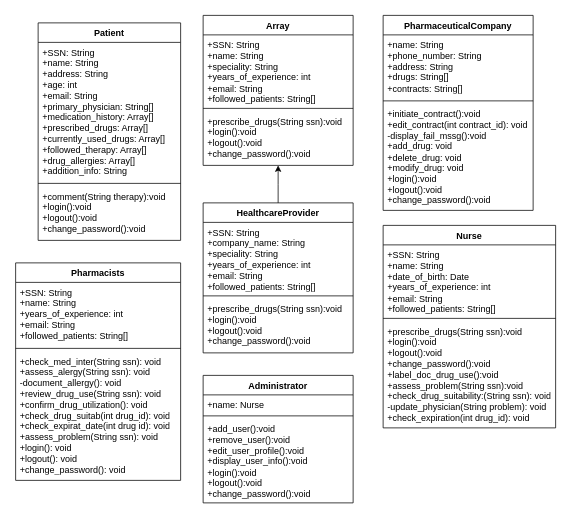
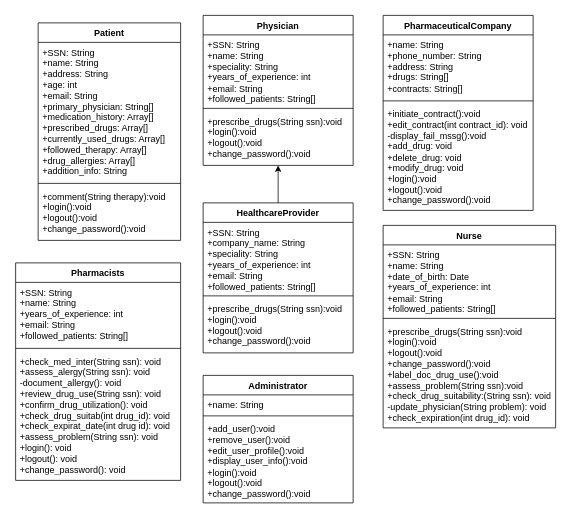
  <mxCell id="0" />
  <mxCell id="1" parent="0" />
  <mxCell id="2" value="Patient" style="swimlane;fontStyle=1;align=center;verticalAlign=top;childLayout=stackLayout;horizontal=1;startSize=26;horizontalStack=0;resizeParent=1;resizeParentMax=0;resizeLast=0;collapsible=1;marginBottom=0;whiteSpace=wrap;html=1;" vertex="1" parent="1"><mxGeometry x="50" y="30" width="190" height="290" as="geometry" /></mxCell>
  <mxCell id="3" value="+SSN: String&lt;br&gt;+name: String&lt;br&gt;+address: String&lt;br&gt;+age: int&lt;br&gt;+email: String&lt;br&gt;+primary_physician: String[]&lt;br&gt;+medication_history: Array[]&lt;br&gt;+prescribed_drugs: Array[]&lt;br&gt;+currently_used_drugs: Array[]&lt;br&gt;+followed_therapy: Array[]&lt;br&gt;+drug_allergies: Array[]&lt;br&gt;+addition_info: String&amp;nbsp;" style="text;strokeColor=none;fillColor=none;align=left;verticalAlign=top;spacingLeft=4;spacingRight=4;overflow=hidden;rotatable=0;points=[[0,0.5],[1,0.5]];portConstraint=eastwest;whiteSpace=wrap;html=1;" vertex="1" parent="2"><mxGeometry y="26" width="190" height="184" as="geometry" /></mxCell>
  <mxCell id="4" value="" style="line;strokeWidth=1;fillColor=none;align=left;verticalAlign=middle;spacingTop=-1;spacingLeft=3;spacingRight=3;rotatable=0;labelPosition=right;points=[];portConstraint=eastwest;strokeColor=inherit;" vertex="1" parent="2"><mxGeometry y="210" width="190" height="8" as="geometry" /></mxCell>
  <mxCell id="5" value="+comment(String therapy):void&lt;br&gt;+login():void&lt;br&gt;+logout():void&lt;br&gt;+change_password():void" style="text;strokeColor=none;fillColor=none;align=left;verticalAlign=top;spacingLeft=4;spacingRight=4;overflow=hidden;rotatable=0;points=[[0,0.5],[1,0.5]];portConstraint=eastwest;whiteSpace=wrap;html=1;" vertex="1" parent="2"><mxGeometry y="218" width="190" height="72" as="geometry" /></mxCell>
- <mxCell id="6" value="Array" style="swimlane;fontStyle=1;align=center;verticalAlign=top;childLayout=stackLayout;horizontal=1;startSize=26;horizontalStack=0;resizeParent=1;resizeParentMax=0;resizeLast=0;collapsible=1;marginBottom=0;whiteSpace=wrap;html=1;" vertex="1" parent="1"><mxGeometry x="270" y="20" width="200" height="200" as="geometry" /></mxCell>
+ <mxCell id="6" value="Physician" style="swimlane;fontStyle=1;align=center;verticalAlign=top;childLayout=stackLayout;horizontal=1;startSize=26;horizontalStack=0;resizeParent=1;resizeParentMax=0;resizeLast=0;collapsible=1;marginBottom=0;whiteSpace=wrap;html=1;" vertex="1" parent="1"><mxGeometry x="270" y="20" width="200" height="200" as="geometry" /></mxCell>
  <mxCell id="7" value="+SSN: String&lt;br&gt;+name: String&lt;br&gt;+speciality: String&lt;br&gt;+years_of_experience: int&lt;br&gt;+email: String&lt;br&gt;+followed_patients: String[]&amp;nbsp;" style="text;strokeColor=none;fillColor=none;align=left;verticalAlign=top;spacingLeft=4;spacingRight=4;overflow=hidden;rotatable=0;points=[[0,0.5],[1,0.5]];portConstraint=eastwest;whiteSpace=wrap;html=1;" vertex="1" parent="6"><mxGeometry y="26" width="200" height="94" as="geometry" /></mxCell>
  <mxCell id="8" value="" style="line;strokeWidth=1;fillColor=none;align=left;verticalAlign=middle;spacingTop=-1;spacingLeft=3;spacingRight=3;rotatable=0;labelPosition=right;points=[];portConstraint=eastwest;strokeColor=inherit;" vertex="1" parent="6"><mxGeometry y="120" width="200" height="8" as="geometry" /></mxCell>
  <mxCell id="9" value="+prescribe_drugs(String ssn):void&lt;br&gt;+login():void&lt;br&gt;+logout():void&lt;br&gt;+change_password():void" style="text;strokeColor=none;fillColor=none;align=left;verticalAlign=top;spacingLeft=4;spacingRight=4;overflow=hidden;rotatable=0;points=[[0,0.5],[1,0.5]];portConstraint=eastwest;whiteSpace=wrap;html=1;" vertex="1" parent="6"><mxGeometry y="128" width="200" height="72" as="geometry" /></mxCell>
  <mxCell id="10" style="edgeStyle=orthogonalEdgeStyle;rounded=0;orthogonalLoop=1;jettySize=auto;html=1;exitX=0.5;exitY=0;exitDx=0;exitDy=0;" edge="1" parent="1" source="11"><mxGeometry relative="1" as="geometry"><mxPoint x="370" y="220" as="targetPoint" /></mxGeometry></mxCell>
  <mxCell id="11" value="HealthcareProvider" style="swimlane;fontStyle=1;align=center;verticalAlign=top;childLayout=stackLayout;horizontal=1;startSize=26;horizontalStack=0;resizeParent=1;resizeParentMax=0;resizeLast=0;collapsible=1;marginBottom=0;whiteSpace=wrap;html=1;" vertex="1" parent="1"><mxGeometry x="270" y="270" width="200" height="200" as="geometry" /></mxCell>
  <mxCell id="12" value="+SSN: String&lt;br&gt;+company_name: String&lt;br&gt;+speciality: String&lt;br&gt;+years_of_experience: int&lt;br&gt;+email: String&lt;br&gt;+followed_patients: String[]&amp;nbsp;" style="text;strokeColor=none;fillColor=none;align=left;verticalAlign=top;spacingLeft=4;spacingRight=4;overflow=hidden;rotatable=0;points=[[0,0.5],[1,0.5]];portConstraint=eastwest;whiteSpace=wrap;html=1;" vertex="1" parent="11"><mxGeometry y="26" width="200" height="94" as="geometry" /></mxCell>
  <mxCell id="13" value="" style="line;strokeWidth=1;fillColor=none;align=left;verticalAlign=middle;spacingTop=-1;spacingLeft=3;spacingRight=3;rotatable=0;labelPosition=right;points=[];portConstraint=eastwest;strokeColor=inherit;" vertex="1" parent="11"><mxGeometry y="120" width="200" height="8" as="geometry" /></mxCell>
  <mxCell id="14" value="+prescribe_drugs(String ssn):void&lt;br&gt;+login():void&lt;br&gt;+logout():void&lt;br&gt;+change_password():void" style="text;strokeColor=none;fillColor=none;align=left;verticalAlign=top;spacingLeft=4;spacingRight=4;overflow=hidden;rotatable=0;points=[[0,0.5],[1,0.5]];portConstraint=eastwest;whiteSpace=wrap;html=1;" vertex="1" parent="11"><mxGeometry y="128" width="200" height="72" as="geometry" /></mxCell>
  <mxCell id="15" value="PharmaceuticalCompany" style="swimlane;fontStyle=1;align=center;verticalAlign=top;childLayout=stackLayout;horizontal=1;startSize=26;horizontalStack=0;resizeParent=1;resizeParentMax=0;resizeLast=0;collapsible=1;marginBottom=0;whiteSpace=wrap;html=1;" vertex="1" parent="1"><mxGeometry x="510" y="20" width="200" height="260" as="geometry" /></mxCell>
  <mxCell id="16" value="+name: String&lt;br&gt;+phone_number: String&lt;br&gt;+address: String&lt;br&gt;+drugs: String[]&lt;br&gt;+contracts: String[]&amp;nbsp;" style="text;strokeColor=none;fillColor=none;align=left;verticalAlign=top;spacingLeft=4;spacingRight=4;overflow=hidden;rotatable=0;points=[[0,0.5],[1,0.5]];portConstraint=eastwest;whiteSpace=wrap;html=1;" vertex="1" parent="15"><mxGeometry y="26" width="200" height="84" as="geometry" /></mxCell>
  <mxCell id="17" value="" style="line;strokeWidth=1;fillColor=none;align=left;verticalAlign=middle;spacingTop=-1;spacingLeft=3;spacingRight=3;rotatable=0;labelPosition=right;points=[];portConstraint=eastwest;strokeColor=inherit;" vertex="1" parent="15"><mxGeometry y="110" width="200" height="8" as="geometry" /></mxCell>
  <mxCell id="18" value="+initiate_contract():void&lt;br&gt;+edit_contract(int contract_id): void&lt;br&gt;-display_fail_mssg():void&lt;br&gt;+add_drug: void&lt;br&gt;+delete_drug: void&lt;br&gt;+modify_drug: void&lt;br&gt;+login():void&lt;br&gt;+logout():void&lt;br&gt;+change_password():void" style="text;strokeColor=none;fillColor=none;align=left;verticalAlign=top;spacingLeft=4;spacingRight=4;overflow=hidden;rotatable=0;points=[[0,0.5],[1,0.5]];portConstraint=eastwest;whiteSpace=wrap;html=1;" vertex="1" parent="15"><mxGeometry y="118" width="200" height="142" as="geometry" /></mxCell>
  <mxCell id="19" value="Nurse" style="swimlane;fontStyle=1;align=center;verticalAlign=top;childLayout=stackLayout;horizontal=1;startSize=26;horizontalStack=0;resizeParent=1;resizeParentMax=0;resizeLast=0;collapsible=1;marginBottom=0;whiteSpace=wrap;html=1;" vertex="1" parent="1"><mxGeometry x="510" y="300" width="230" height="270" as="geometry" /></mxCell>
  <mxCell id="20" value="+SSN: String&lt;br&gt;+name: String&lt;br&gt;+date_of_birth: Date&lt;br&gt;+years_of_experience: int&lt;br&gt;+email: String&lt;br&gt;+followed_patients: String[]&amp;nbsp;" style="text;strokeColor=none;fillColor=none;align=left;verticalAlign=top;spacingLeft=4;spacingRight=4;overflow=hidden;rotatable=0;points=[[0,0.5],[1,0.5]];portConstraint=eastwest;whiteSpace=wrap;html=1;" vertex="1" parent="19"><mxGeometry y="26" width="230" height="94" as="geometry" /></mxCell>
  <mxCell id="21" value="" style="line;strokeWidth=1;fillColor=none;align=left;verticalAlign=middle;spacingTop=-1;spacingLeft=3;spacingRight=3;rotatable=0;labelPosition=right;points=[];portConstraint=eastwest;strokeColor=inherit;" vertex="1" parent="19"><mxGeometry y="120" width="230" height="8" as="geometry" /></mxCell>
  <mxCell id="22" value="+prescribe_drugs(String ssn):void&lt;br&gt;+login():void&lt;br&gt;+logout():void&lt;br&gt;+change_password():void&lt;br&gt;+label_doc_drug_use():void&lt;br&gt;+assess_problem(String ssn):void&lt;br&gt;+check_drug_suitability:(String ssn): void&lt;br&gt;-update_physician(String problem): void&lt;br&gt;+check_expiration(int drug_id): void" style="text;strokeColor=none;fillColor=none;align=left;verticalAlign=top;spacingLeft=4;spacingRight=4;overflow=hidden;rotatable=0;points=[[0,0.5],[1,0.5]];portConstraint=eastwest;whiteSpace=wrap;html=1;" vertex="1" parent="19"><mxGeometry y="128" width="230" height="142" as="geometry" /></mxCell>
  <mxCell id="23" value="Pharmacists" style="swimlane;fontStyle=1;align=center;verticalAlign=top;childLayout=stackLayout;horizontal=1;startSize=26;horizontalStack=0;resizeParent=1;resizeParentMax=0;resizeLast=0;collapsible=1;marginBottom=0;whiteSpace=wrap;html=1;" vertex="1" parent="1"><mxGeometry x="20" y="350" width="220" height="290" as="geometry" /></mxCell>
  <mxCell id="24" value="+SSN: String&lt;br&gt;+name: String&lt;br&gt;+years_of_experience: int&lt;br&gt;+email: String&lt;br&gt;+followed_patients: String[]&amp;nbsp;" style="text;strokeColor=none;fillColor=none;align=left;verticalAlign=top;spacingLeft=4;spacingRight=4;overflow=hidden;rotatable=0;points=[[0,0.5],[1,0.5]];portConstraint=eastwest;whiteSpace=wrap;html=1;" vertex="1" parent="23"><mxGeometry y="26" width="220" height="84" as="geometry" /></mxCell>
  <mxCell id="25" value="" style="line;strokeWidth=1;fillColor=none;align=left;verticalAlign=middle;spacingTop=-1;spacingLeft=3;spacingRight=3;rotatable=0;labelPosition=right;points=[];portConstraint=eastwest;strokeColor=inherit;" vertex="1" parent="23"><mxGeometry y="110" width="220" height="8" as="geometry" /></mxCell>
  <mxCell id="26" value="+check_med_inter(String ssn): void&lt;br&gt;+assess_alergy(String ssn): void&lt;br&gt;-document_allergy(): void&lt;br&gt;+review_drug_use(String ssn): void&lt;br&gt;+confirm_drug_utilization(): void&lt;br&gt;+check_drug_suitab(int drug_id): void&lt;br&gt;+check_expirat_date(int drug id): void&lt;br&gt;+assess_problem(String ssn): void&lt;br&gt;+login(): void&lt;br&gt;+logout(): void&lt;br&gt;+change_password(): void" style="text;strokeColor=none;fillColor=none;align=left;verticalAlign=top;spacingLeft=4;spacingRight=4;overflow=hidden;rotatable=0;points=[[0,0.5],[1,0.5]];portConstraint=eastwest;whiteSpace=wrap;html=1;" vertex="1" parent="23"><mxGeometry y="118" width="220" height="172" as="geometry" /></mxCell>
  <mxCell id="27" value="Administrator" style="swimlane;fontStyle=1;align=center;verticalAlign=top;childLayout=stackLayout;horizontal=1;startSize=26;horizontalStack=0;resizeParent=1;resizeParentMax=0;resizeLast=0;collapsible=1;marginBottom=0;whiteSpace=wrap;html=1;" vertex="1" parent="1"><mxGeometry x="270" y="500" width="200" height="170" as="geometry" /></mxCell>
- <mxCell id="28" value="+name: Nurse&lt;br&gt;" style="text;strokeColor=none;fillColor=none;align=left;verticalAlign=top;spacingLeft=4;spacingRight=4;overflow=hidden;rotatable=0;points=[[0,0.5],[1,0.5]];portConstraint=eastwest;whiteSpace=wrap;html=1;" vertex="1" parent="27"><mxGeometry y="26" width="200" height="24" as="geometry" /></mxCell>
+ <mxCell id="28" value="+name: String&lt;br&gt;" style="text;strokeColor=none;fillColor=none;align=left;verticalAlign=top;spacingLeft=4;spacingRight=4;overflow=hidden;rotatable=0;points=[[0,0.5],[1,0.5]];portConstraint=eastwest;whiteSpace=wrap;html=1;" vertex="1" parent="27"><mxGeometry y="26" width="200" height="24" as="geometry" /></mxCell>
  <mxCell id="29" value="" style="line;strokeWidth=1;fillColor=none;align=left;verticalAlign=middle;spacingTop=-1;spacingLeft=3;spacingRight=3;rotatable=0;labelPosition=right;points=[];portConstraint=eastwest;strokeColor=inherit;" vertex="1" parent="27"><mxGeometry y="50" width="200" height="8" as="geometry" /></mxCell>
  <mxCell id="30" value="+add_user():void&lt;br&gt;+remove_user():void&lt;br&gt;+edit_user_profile():void&lt;br&gt;+display_user_info():void&lt;br&gt;+login():void&lt;br&gt;+logout():void&lt;br&gt;+change_password():void" style="text;strokeColor=none;fillColor=none;align=left;verticalAlign=top;spacingLeft=4;spacingRight=4;overflow=hidden;rotatable=0;points=[[0,0.5],[1,0.5]];portConstraint=eastwest;whiteSpace=wrap;html=1;" vertex="1" parent="27"><mxGeometry y="58" width="200" height="112" as="geometry" /></mxCell>
